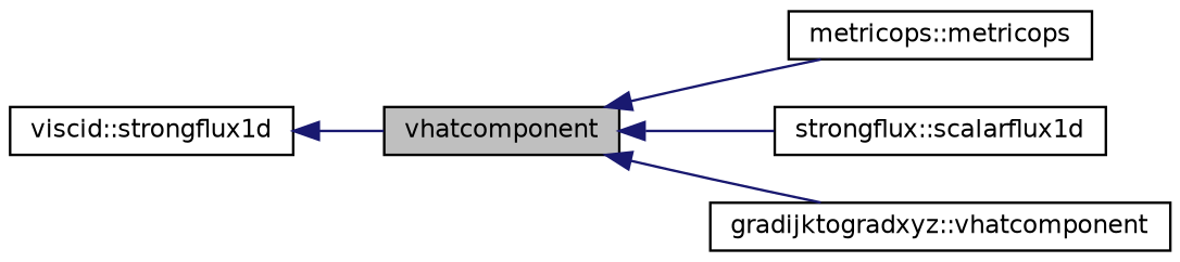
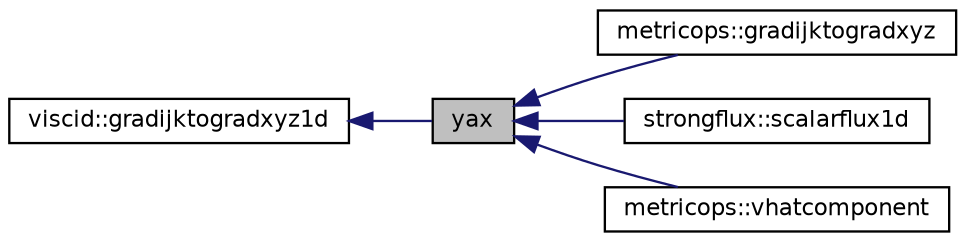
  digraph {
    rankdir=LR
    node [color=black fontname=Helvetica fontsize=10 shape=record]
    edge [color=midnightblue dir=back fontname=Helvetica fontsize=10 labelfontname=Helvetica labelfontsize=10 style=solid]
-   n1 [fillcolor=grey75 fontcolor=black height=0.2 label=vhatcomponent style=filled width=0.4]
-   n2 [height=0.2 label="metricops::metricops" width=0.4]
+   n1 [fillcolor=grey75 fontcolor=black height=0.2 label=yax style=filled width=0.4]
+   n2 [height=0.2 label="metricops::gradijktogradxyz" width=0.4]
    n3 [height=0.2 label="strongflux::scalarflux1d" width=0.4]
-   n4 [height=0.2 label="gradijktogradxyz::vhatcomponent" width=0.4]
-   n5 [height=0.2 label="viscid::strongflux1d" width=0.4]
+   n4 [height=0.2 label="metricops::vhatcomponent" width=0.4]
+   n5 [height=0.2 label="viscid::gradijktogradxyz1d" width=0.4]
    n1 -> n2
    n1 -> n3
    n1 -> n4
    n5 -> n1
  }
